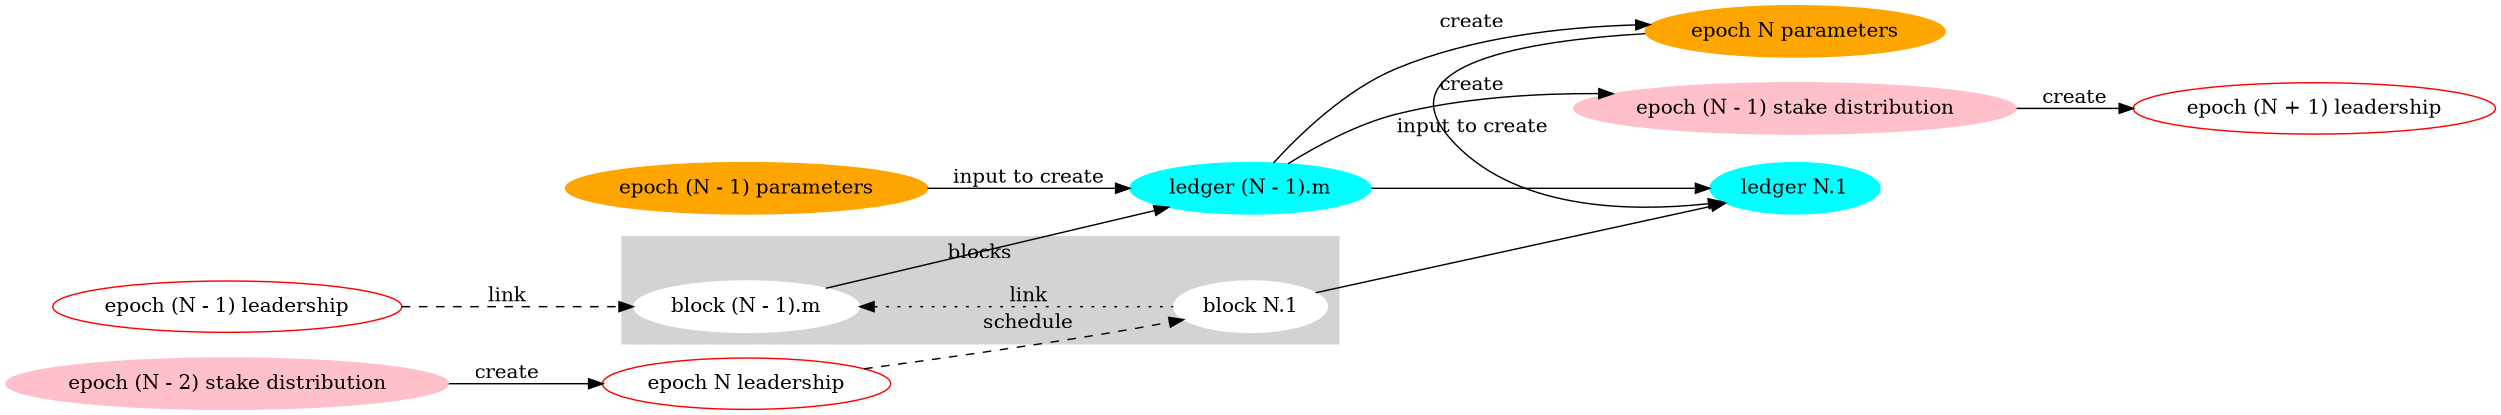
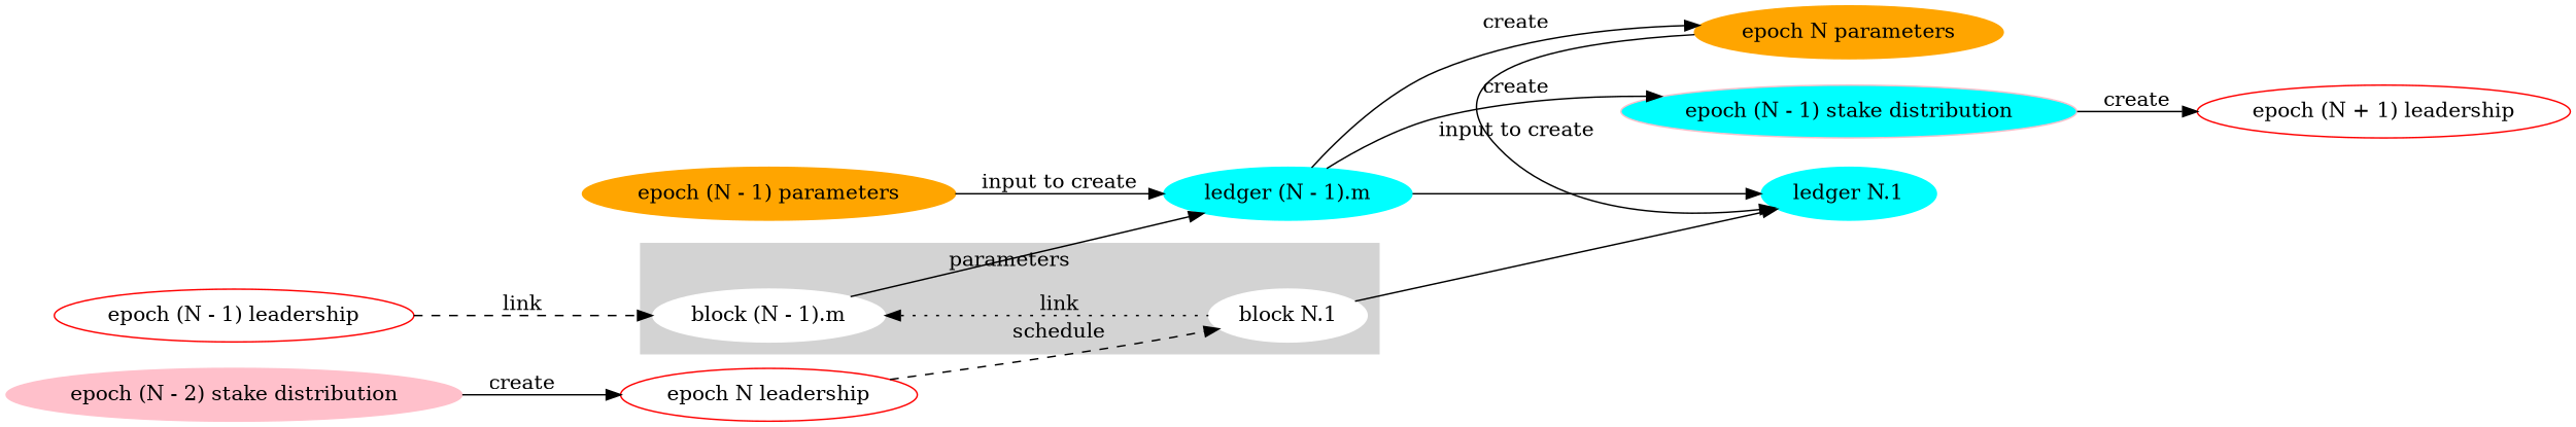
  digraph {
    rankdir=LR
    node [color=red style=filled]
    "block (N - 1).m" [color=white]
    "block N.1" [color=white]
    "ledger (N - 1).m" [color=cyan]
    "ledger N.1" [color=cyan]
    "epoch (N - 1) parameters" [color=orange]
    "epoch N parameters" [color=orange]
    "epoch (N - 2) stake distribution" [color=pink]
-   "epoch (N - 1) stake distribution" [color=pink]
+   "epoch (N - 1) stake distribution" [color=pink fillcolor=cyan]
    "epoch (N - 1) leadership" [style=""]
    "epoch N leadership" [style=""]
    "epoch (N + 1) leadership" [style=""]
    subgraph cluster_1 {
      color=lightgrey
-     label=blocks
+     label=parameters
      style=filled
      "block (N - 1).m"
      "block N.1"
    }
    subgraph cluster_2 {
      color=none
      "ledger (N - 1).m"
      "ledger N.1"
    }
    subgraph sub_3 {
      color=none
      "epoch (N - 1) parameters"
      "epoch N parameters"
    }
    subgraph sub_4 {
      color=none
      "epoch (N - 2) stake distribution"
      "epoch (N - 1) stake distribution"
    }
    subgraph sub_5 {
      color=none
      "epoch (N - 1) leadership"
      "epoch N leadership"
      "epoch (N + 1) leadership"
    }
    "block (N - 1).m" -> "block N.1" [dir=back label=link style=dotted]
    "block (N - 1).m" -> "ledger (N - 1).m"
    "block N.1" -> "ledger N.1"
    "ledger (N - 1).m" -> "ledger N.1"
    "ledger (N - 1).m" -> "epoch N parameters" [label=create]
    "ledger (N - 1).m" -> "epoch (N - 1) stake distribution" [label=create]
    "epoch (N - 1) parameters" -> "ledger (N - 1).m" [label="input to create"]
    "epoch N parameters" -> "ledger N.1" [label="input to create"]
    "epoch (N - 2) stake distribution" -> "epoch N leadership" [label=create]
    "epoch (N - 1) stake distribution" -> "epoch (N + 1) leadership" [label=create]
    "epoch (N - 1) leadership" -> "block (N - 1).m" [label=link style=dashed]
    "epoch N leadership" -> "block N.1" [label=schedule style=dashed]
  }
